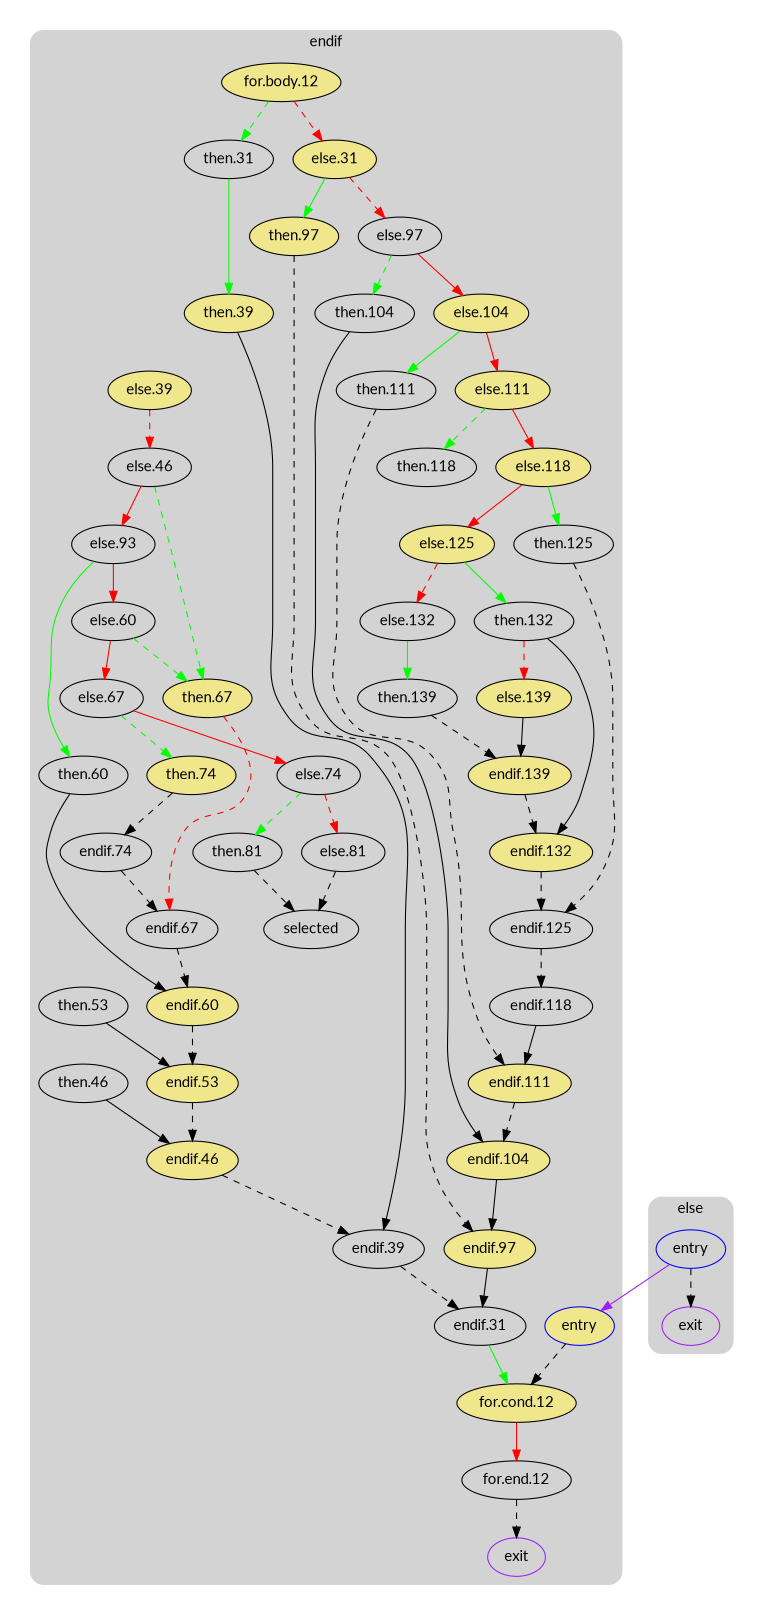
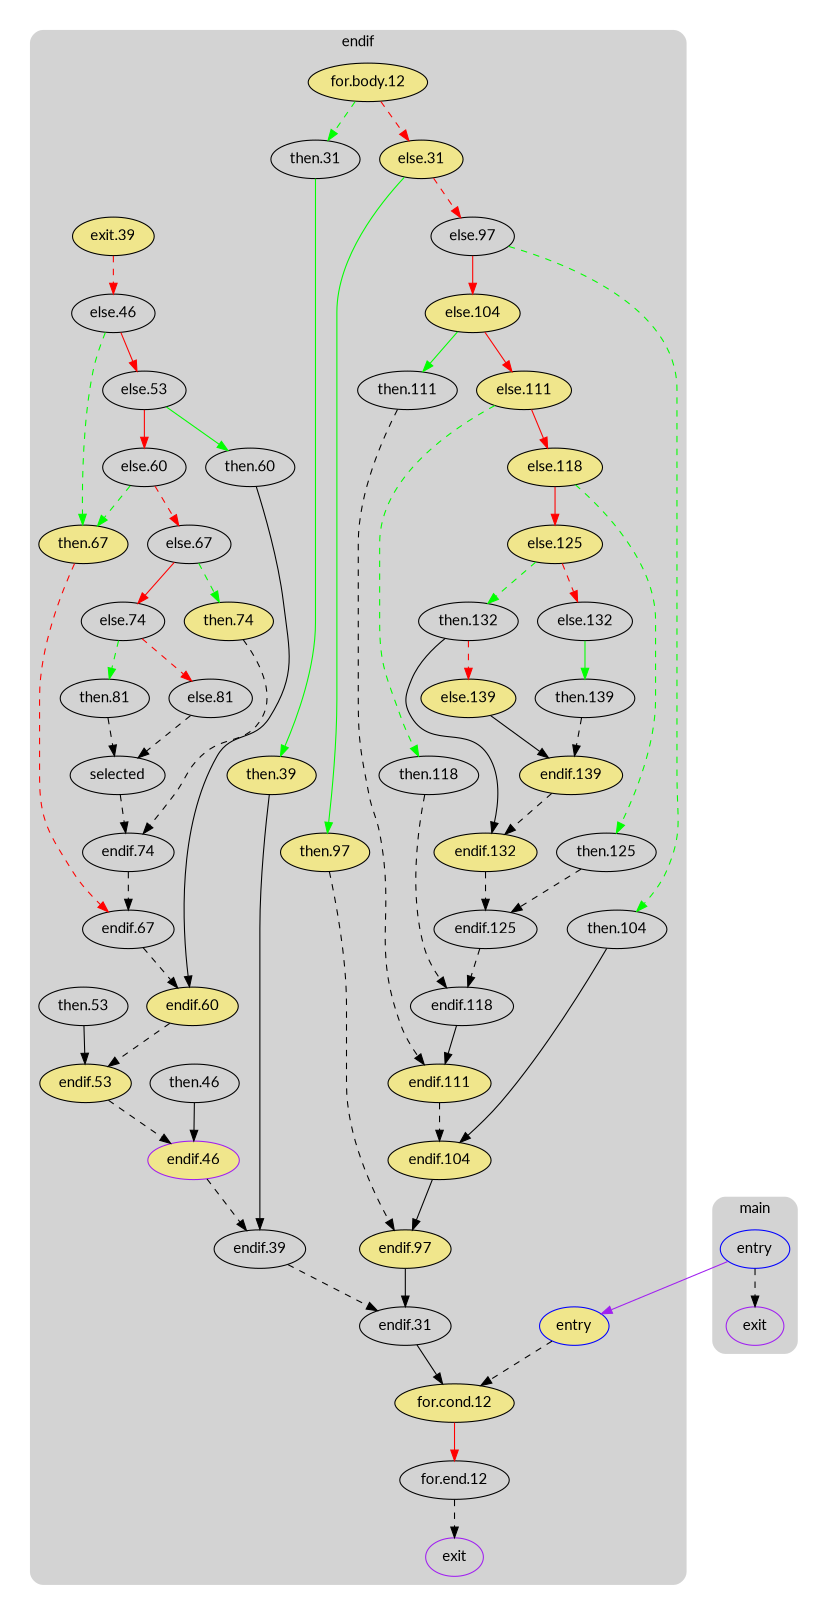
  digraph {
    compound=true
    fontname=Lato
    node [fillcolor=lightgrey fontname=Lato shape=oval style=filled]
    edge [fontname=Lato style=dashed]
    n1 [color=blue label=entry rank=source]
    n2 [color=purple label=exit rank=sink shape=""]
    n3 [color=blue fillcolor=khaki label=entry rank=source]
    n4 [fillcolor=khaki label="for.cond.12"]
    n5 [fillcolor=khaki label="for.body.12"]
    n6 [label="for.end.12"]
    n7 [label="then.31"]
    n8 [fillcolor=khaki label="else.31"]
    n9 [fillcolor=khaki label="then.39"]
-   n10 [fillcolor=khaki label="else.39"]
+   n10 [fillcolor=khaki label="exit.39"]
    n11 [label="endif.39"]
    n12 [label="then.46"]
    n13 [label="else.46"]
-   n14 [fillcolor=khaki label="endif.46"]
+   n14 [fillcolor=khaki label="endif.46" color=purple]
    n15 [label="then.53"]
-   n16 [label="else.93"]
+   n16 [label="else.53"]
    n17 [fillcolor=khaki label="endif.53"]
    n18 [label="then.60"]
    n19 [label="else.60"]
    n20 [fillcolor=khaki label="endif.60"]
    n21 [fillcolor=khaki label="then.67"]
    n22 [label="else.67"]
    n23 [label="endif.67"]
    n24 [fillcolor=khaki label="then.74"]
    n25 [label="else.74"]
    n26 [label="endif.74"]
    n27 [label="then.81"]
    n28 [label="else.81"]
    n29 [label=selected]
    n30 [label="endif.31"]
    n31 [fillcolor=khaki label="then.97"]
    n32 [label="else.97"]
    n33 [fillcolor=khaki label="endif.97"]
    n34 [label="then.104"]
    n35 [fillcolor=khaki label="else.104"]
    n36 [fillcolor=khaki label="endif.104"]
    n37 [label="then.111"]
    n38 [fillcolor=khaki label="else.111"]
    n39 [fillcolor=khaki label="endif.111"]
    n40 [label="then.118"]
    n41 [fillcolor=khaki label="else.118"]
    n42 [label="endif.118"]
    n43 [label="then.125"]
    n44 [fillcolor=khaki label="else.125"]
    n45 [label="endif.125"]
    n46 [label="then.132"]
    n47 [label="else.132"]
    n48 [fillcolor=khaki label="endif.132"]
    n49 [label="then.139"]
    n50 [fillcolor=khaki label="else.139"]
    n51 [fillcolor=khaki label="endif.139"]
    n52 [color=purple label=exit rank=sink shape=""]
    subgraph cluster_1 {
      peripheries=0
      subgraph cluster_2 {
        peripheries=0
        subgraph cluster_3 {
          bgcolor=lightgray
          color=darkgray
-         label=else
+         label=main
          peripheries=0
          style=rounded
          n1
          n2
        }
      }
      subgraph cluster_4 {
        peripheries=0
        subgraph cluster_5 {
          bgcolor=lightgray
          color=darkgray
          label=endif
          peripheries=0
          style=rounded
          n3
          n4
          n5
          n6
          n7
          n8
          n9
          n10
          n11
          n12
          n13
          n14
          n15
          n16
          n17
          n18
          n19
          n20
          n21
          n22
          n23
          n24
          n25
          n26
          n27
          n28
          n29
          n30
          n31
          n32
          n33
          n34
          n35
          n36
          n37
          n38
          n39
          n40
          n41
          n42
          n43
          n44
          n45
          n46
          n47
          n48
          n49
          n50
          n51
          n52
        }
      }
    }
    n1 -> n2 [color=black]
    n1 -> n3 [color=purple style=solid]
    n3 -> n4
    n4 -> n6 [color=red style=solid]
    n5 -> n7 [color=green]
    n5 -> n8 [color=red]
    n6 -> n52 [color=black]
    n7 -> n9 [color=green style=solid]
    n8 -> n31 [color=green style=solid]
    n8 -> n32 [color=red]
    n9 -> n11 [style=solid]
    n10 -> n13 [color=red]
    n11 -> n30
    n12 -> n14 [style=solid]
    n13 -> n16 [color=red style=solid]
    n13 -> n21 [color=green]
    n14 -> n11
    n15 -> n17 [style=solid]
    n16 -> n18 [color=green style=solid]
    n16 -> n19 [color=red style=solid]
    n17 -> n14
    n18 -> n20 [style=solid]
    n19 -> n21 [color=green]
-   n19 -> n22 [color=red style=solid]
+   n19 -> n22 [color=red]
    n20 -> n17
    n21 -> n23 [color=red]
    n22 -> n24 [color=green]
    n22 -> n25 [color=red style=solid]
    n23 -> n20
    n24 -> n26
    n25 -> n27 [color=green]
    n25 -> n28 [color=red]
    n26 -> n23
    n27 -> n29
    n28 -> n29
-   n30 -> n4 [style=solid color=green]
+   n29 -> n26
+   n30 -> n4 [style=solid]
    n31 -> n33
    n32 -> n34 [color=green]
    n32 -> n35 [color=red style=solid]
    n33 -> n30 [style=solid]
    n34 -> n36 [style=solid]
    n35 -> n37 [color=green style=solid]
    n35 -> n38 [color=red style=solid]
    n36 -> n33 [style=solid]
    n37 -> n39
    n38 -> n40 [color=green]
    n38 -> n41 [color=red style=solid]
    n39 -> n36
-   n41 -> n43 [color=green style=solid]
+   n40 -> n42
+   n41 -> n43 [color=green]
    n41 -> n44 [color=red style=solid]
    n42 -> n39 [style=solid]
    n43 -> n45
-   n44 -> n46 [color=green style=solid]
+   n44 -> n46 [color=green]
    n44 -> n47 [color=red]
    n45 -> n42
    n46 -> n48 [style=solid]
    n46 -> n50 [color=red]
    n47 -> n49 [color=green style=solid]
    n48 -> n45
    n49 -> n51
    n50 -> n51 [style=solid]
    n51 -> n48
  }
